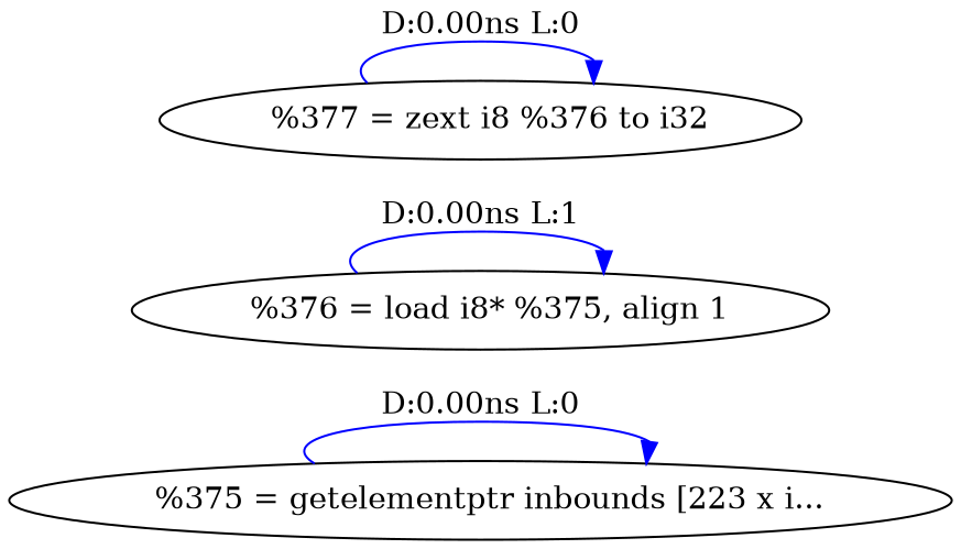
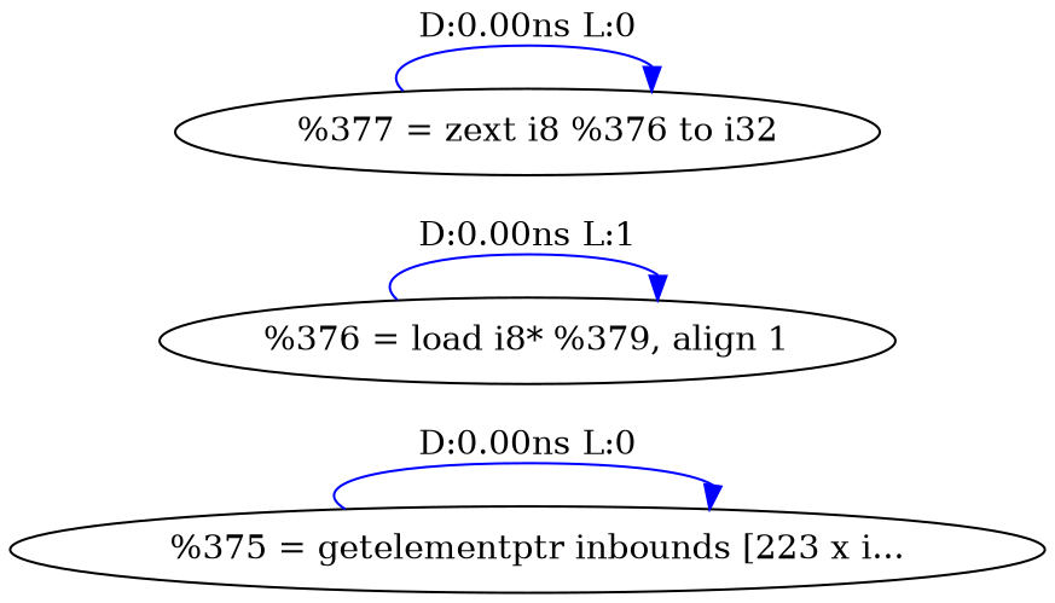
  digraph {
    rankdir=LR
    edge [color=blue]
    n1 [label="  %375 = getelementptr inbounds [223 x i..."]
-   n2 [label="  %376 = load i8* %375, align 1"]
+   n2 [label="%376 = load i8* %379, align 1"]
    n3 [label="  %377 = zext i8 %376 to i32"]
    n1 -> n1 [label="D:0.00ns L:0"]
    n2 -> n2 [label="D:0.00ns L:1"]
    n3 -> n3 [label="D:0.00ns L:0"]
  }
